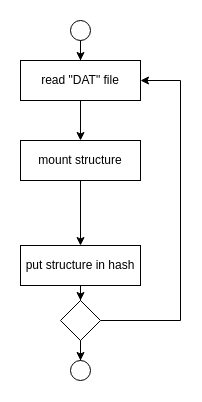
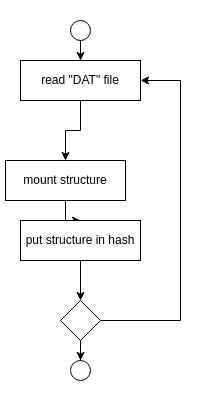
  <mxCell id="0" />
  <mxCell id="1" parent="0" />
  <mxCell id="2" style="edgeStyle=orthogonalEdgeStyle;rounded=0;orthogonalLoop=1;jettySize=auto;html=1;" edge="1" parent="1" source="3" target="5"><mxGeometry relative="1" as="geometry" /></mxCell>
  <mxCell id="3" value="" style="ellipse;whiteSpace=wrap;html=1;aspect=fixed;" vertex="1" parent="1"><mxGeometry x="70" y="20" width="20" height="20" as="geometry" /></mxCell>
  <mxCell id="4" style="edgeStyle=orthogonalEdgeStyle;rounded=0;orthogonalLoop=1;jettySize=auto;html=1;" edge="1" parent="1" source="5" target="7"><mxGeometry relative="1" as="geometry" /></mxCell>
  <mxCell id="5" value="read &quot;DAT&quot; file" style="rounded=0;whiteSpace=wrap;html=1;" vertex="1" parent="1"><mxGeometry x="20" y="60" width="120" height="40" as="geometry" /></mxCell>
  <mxCell id="6" style="edgeStyle=orthogonalEdgeStyle;rounded=0;orthogonalLoop=1;jettySize=auto;html=1;entryX=0.5;entryY=0;entryDx=0;entryDy=0;" edge="1" parent="1" source="7" target="9"><mxGeometry relative="1" as="geometry" /></mxCell>
- <mxCell id="7" value="mount structure" style="rounded=0;whiteSpace=wrap;html=1;" vertex="1" parent="1"><mxGeometry x="20" y="140" width="120" height="40" as="geometry" /></mxCell>
+ <mxCell id="7" value="mount structure" style="rounded=0;whiteSpace=wrap;html=1;" vertex="1" parent="1"><mxGeometry x="5" y="160" width="120" height="40" as="geometry" /></mxCell>
  <mxCell id="8" style="edgeStyle=orthogonalEdgeStyle;rounded=0;orthogonalLoop=1;jettySize=auto;html=1;entryX=0.5;entryY=0;entryDx=0;entryDy=0;" edge="1" parent="1" source="9" target="12"><mxGeometry relative="1" as="geometry" /></mxCell>
- <mxCell id="9" value="put structure in hash" style="rounded=0;whiteSpace=wrap;html=1;" vertex="1" parent="1"><mxGeometry x="20" y="245" width="120" height="40" as="geometry" /></mxCell>
+ <mxCell id="9" value="put structure in hash" style="rounded=0;whiteSpace=wrap;html=1;" vertex="1" parent="1"><mxGeometry x="20" y="220" width="120" height="40" as="geometry" /></mxCell>
  <mxCell id="10" style="edgeStyle=orthogonalEdgeStyle;rounded=0;orthogonalLoop=1;jettySize=auto;html=1;entryX=1;entryY=0.5;entryDx=0;entryDy=0;" edge="1" parent="1" source="12" target="5"><mxGeometry relative="1" as="geometry"><Array as="points"><mxPoint x="180" y="320" /><mxPoint x="180" y="80" /></Array></mxGeometry></mxCell>
  <mxCell id="11" style="edgeStyle=orthogonalEdgeStyle;rounded=0;orthogonalLoop=1;jettySize=auto;html=1;entryX=0.5;entryY=0;entryDx=0;entryDy=0;" edge="1" parent="1" source="12" target="13"><mxGeometry relative="1" as="geometry"><mxPoint x="160" y="400" as="targetPoint" /></mxGeometry></mxCell>
  <mxCell id="12" value="" style="rhombus;whiteSpace=wrap;html=1;" vertex="1" parent="1"><mxGeometry x="60" y="300" width="40" height="40" as="geometry" /></mxCell>
  <mxCell id="13" value="" style="ellipse;whiteSpace=wrap;html=1;aspect=fixed;" vertex="1" parent="1"><mxGeometry x="70" y="360" width="20" height="20" as="geometry" /></mxCell>
